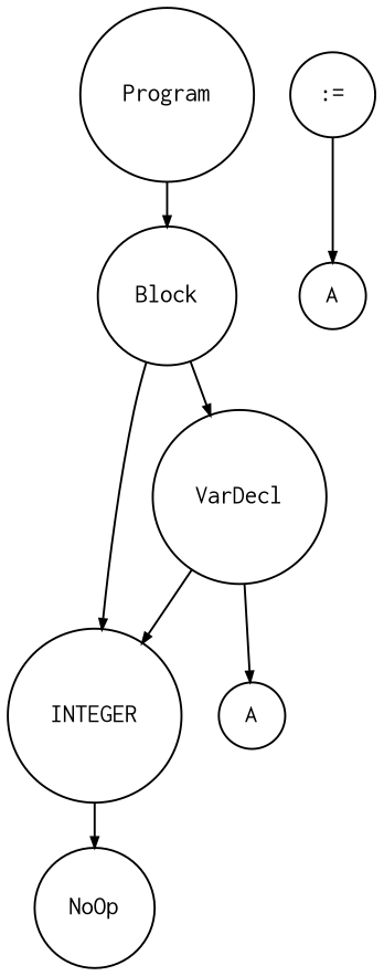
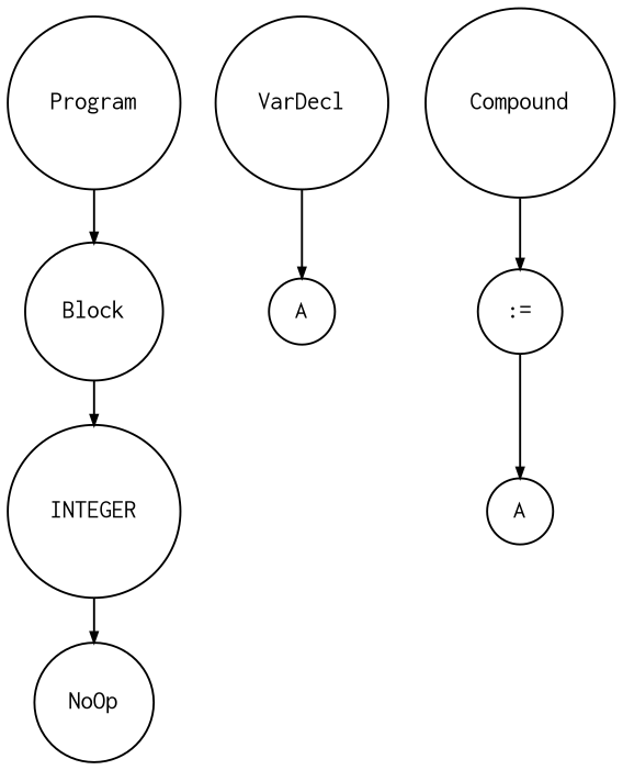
  digraph {
    ranksep=.3
    node [fontname=Courier fontsize=12 shape=circle]
    edge [arrowsize=.5]
    n1 [height=.1 label=Program]
    n2 [height=.1 label=Block]
    n3 [height=.1 label=VarDecl]
    n4 [height=.1 label=INTEGER]
    n5 [height=.1 label=A]
+   n6 [height=.1 label=Compound]
    n7 [height=.1 label=":="]
    n8 [height=.1 label=NoOp]
    n9 [height=.1 label=A]
    n1 -> n2
-   n2 -> n3
    n2 -> n4
-   n3 -> n4
    n3 -> n5
    n4 -> n8
+   n6 -> n7
    n7 -> n9
  }
